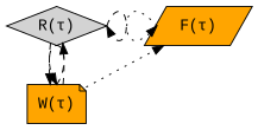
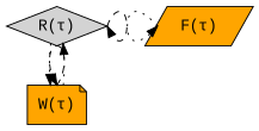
  digraph {
    fontname="Liberation Mono"
    rankdir=TD
    node [fillcolor=orange fontname="Liberation Mono" fontsize=14 style=filled]
    edge [fontname="Liberation Mono" style=dotted]
    n1 [fillcolor=lightgrey label="R(τ)" shape=diamond]
    n2 [label="F(τ)" shape=parallelogram]
    n3 [label="W(τ)" shape=note]
    subgraph sub_1 {
      rank=same
      n1
      n2
    }
    n1 -> n1 [headport=e style=dashed tailport=e]
-   n1 -> n3 [style=dashed]
+   n1 -> n3
    n2 -> n2 [headport=w tailport=w]
-   n3 -> n1 [style=dashed]
-   n3 -> n2
+   n3 -> n1
    n3 -> n3 [headport=n style=dashed tailport=n]
  }
